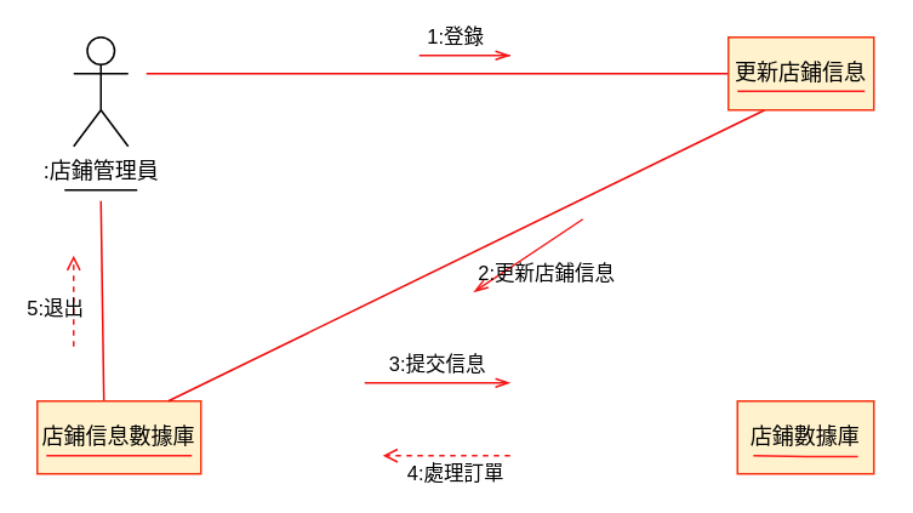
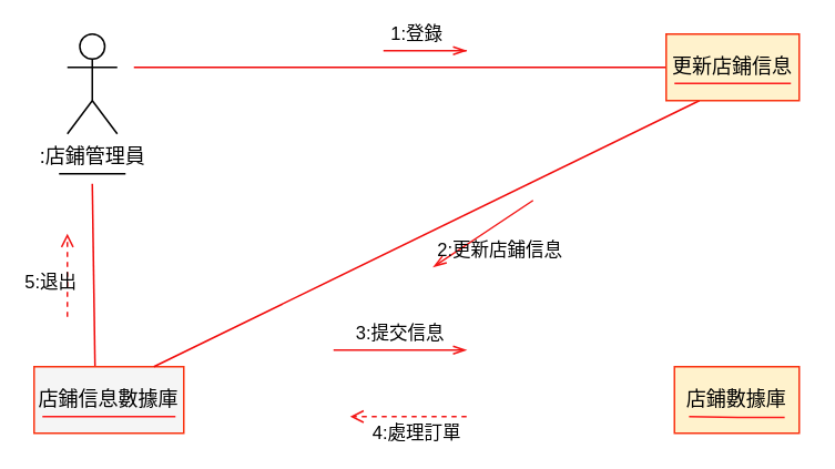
  <mxCell id="0" />
  <mxCell id="1" parent="0" />
  <mxCell id="2" value=":店鋪管理員" style="shape=umlActor;verticalLabelPosition=bottom;verticalAlign=top;html=1;outlineConnect=0;" vertex="1" parent="1"><mxGeometry x="40" y="20" width="30" height="60" as="geometry" /></mxCell>
- <mxCell id="3" value="店鋪信息數據庫" style="rounded=0;whiteSpace=wrap;html=1;fillColor=#fff2cc;strokeColor=#f93310;" vertex="1" parent="1"><mxGeometry x="20" y="220" width="90" height="40" as="geometry" /></mxCell>
+ <mxCell id="3" value="店鋪信息數據庫" style="rounded=0;whiteSpace=wrap;html=1;fillColor=#f5f5f5;strokeColor=#f93310;" vertex="1" parent="1"><mxGeometry x="20" y="220" width="90" height="40" as="geometry" /></mxCell>
  <mxCell id="4" value="店鋪數據庫" style="rounded=0;whiteSpace=wrap;html=1;fillColor=#fff2cc;strokeColor=#f93310;" vertex="1" parent="1"><mxGeometry x="405" y="220" width="75" height="40" as="geometry" /></mxCell>
  <mxCell id="5" value="" style="endArrow=none;html=1;rounded=0;edgeStyle=orthogonalEdgeStyle;strokeColor=#fd1c1c;" edge="1" parent="1"><mxGeometry relative="1" as="geometry"><mxPoint x="25" y="250" as="sourcePoint" /><mxPoint x="105" y="250" as="targetPoint" /></mxGeometry></mxCell>
  <mxCell id="6" value="" style="endArrow=none;html=1;rounded=0;endSize=8;startSize=8;endFill=0;strokeColor=#f10909;entryX=0;entryY=0.5;entryDx=0;entryDy=0;" edge="1" parent="1" target="12"><mxGeometry width="50" height="50" relative="1" as="geometry"><mxPoint x="80" y="40" as="sourcePoint" /><mxPoint x="275" y="-40" as="targetPoint" /></mxGeometry></mxCell>
  <mxCell id="7" value="" style="endArrow=none;html=1;rounded=0;endSize=8;startSize=8;endFill=0;strokeColor=#f10909;exitX=0.407;exitY=-0.012;exitDx=0;exitDy=0;exitPerimeter=0;" edge="1" parent="1" source="3"><mxGeometry width="50" height="50" relative="1" as="geometry"><mxPoint x="130" y="90" as="sourcePoint" /><mxPoint x="55" y="110" as="targetPoint" /></mxGeometry></mxCell>
  <mxCell id="8" value="5:退出" style="endArrow=open;endSize=6;html=1;rounded=0;labelBackgroundColor=none;strokeColor=#f31616;dashed=1;" edge="1" parent="1"><mxGeometry x="-0.143" y="10" width="160" relative="1" as="geometry"><mxPoint x="40" y="190" as="sourcePoint" /><mxPoint x="40" y="140" as="targetPoint" /><mxPoint as="offset" /></mxGeometry></mxCell>
  <mxCell id="9" value="" style="line;strokeWidth=1;fillColor=none;align=left;verticalAlign=middle;spacingTop=-1;spacingLeft=3;spacingRight=3;rotatable=0;labelPosition=right;points=[];portConstraint=eastwest;strokeColor=inherit;" vertex="1" parent="1"><mxGeometry x="35" y="100" width="40" height="8" as="geometry" /></mxCell>
  <mxCell id="10" value="" style="endArrow=none;html=1;rounded=0;edgeStyle=orthogonalEdgeStyle;strokeColor=#fd1c1c;" edge="1" parent="1"><mxGeometry relative="1" as="geometry"><mxPoint x="413.75" y="250" as="sourcePoint" /><mxPoint x="471.25" y="250.5" as="targetPoint" /></mxGeometry></mxCell>
  <mxCell id="11" value="" style="endArrow=none;html=1;rounded=0;endSize=8;startSize=8;endFill=0;strokeColor=#f10909;entryX=0.25;entryY=1;entryDx=0;entryDy=0;exitX=0.8;exitY=0;exitDx=0;exitDy=0;exitPerimeter=0;" edge="1" parent="1" source="3" target="12"><mxGeometry width="50" height="50" relative="1" as="geometry"><mxPoint x="82" y="240" as="sourcePoint" /><mxPoint x="587.5" y="10" as="targetPoint" /></mxGeometry></mxCell>
  <mxCell id="12" value="更新店鋪信息" style="rounded=0;whiteSpace=wrap;html=1;fillColor=#fff2cc;strokeColor=#f93310;" vertex="1" parent="1"><mxGeometry x="400" y="20" width="80" height="40" as="geometry" /></mxCell>
  <mxCell id="13" value="" style="endArrow=none;html=1;rounded=0;edgeStyle=orthogonalEdgeStyle;strokeColor=#fd1c1c;" edge="1" parent="1"><mxGeometry relative="1" as="geometry"><mxPoint x="405" y="49.66" as="sourcePoint" /><mxPoint x="475" y="49.66" as="targetPoint" /><Array as="points"><mxPoint x="460" y="49.66" /><mxPoint x="460" y="49.66" /></Array></mxGeometry></mxCell>
  <mxCell id="14" value="4:處理訂單" style="endArrow=open;endSize=6;html=1;rounded=0;labelBackgroundColor=none;strokeColor=#f31616;dashed=1;" edge="1" parent="1"><mxGeometry x="-0.143" y="10" width="160" relative="1" as="geometry"><mxPoint x="280" y="250" as="sourcePoint" /><mxPoint x="210" y="250" as="targetPoint" /><mxPoint as="offset" /></mxGeometry></mxCell>
  <mxCell id="15" value="1:登錄" style="endArrow=openThin;endSize=6;html=1;rounded=0;labelBackgroundColor=none;strokeColor=#f31616;endFill=0;startArrow=none;startFill=0;" edge="1" parent="1"><mxGeometry x="0.4" y="10" width="160" relative="1" as="geometry"><mxPoint x="280" y="30" as="sourcePoint" /><mxPoint x="280" y="30" as="targetPoint" /><mxPoint as="offset" /><Array as="points"><mxPoint x="230" y="30" /></Array></mxGeometry></mxCell>
  <mxCell id="16" value="2:更新店鋪信息" style="endArrow=openThin;endSize=6;html=1;rounded=0;labelBackgroundColor=none;strokeColor=#f31616;endFill=0;startArrow=none;startFill=0;" edge="1" parent="1"><mxGeometry x="-0.077" y="14" width="160" relative="1" as="geometry"><mxPoint x="320" y="120" as="sourcePoint" /><mxPoint x="260" y="160" as="targetPoint" /><mxPoint as="offset" /><Array as="points"><mxPoint x="290" y="140" /></Array></mxGeometry></mxCell>
  <mxCell id="17" value="3:提交信息" style="endArrow=openThin;endSize=6;html=1;rounded=0;labelBackgroundColor=none;strokeColor=#f31616;endFill=0;startArrow=none;startFill=0;" edge="1" parent="1"><mxGeometry y="10" width="160" relative="1" as="geometry"><mxPoint x="200" y="210" as="sourcePoint" /><mxPoint x="280" y="210" as="targetPoint" /><mxPoint as="offset" /><Array as="points"><mxPoint x="270" y="210" /></Array></mxGeometry></mxCell>
